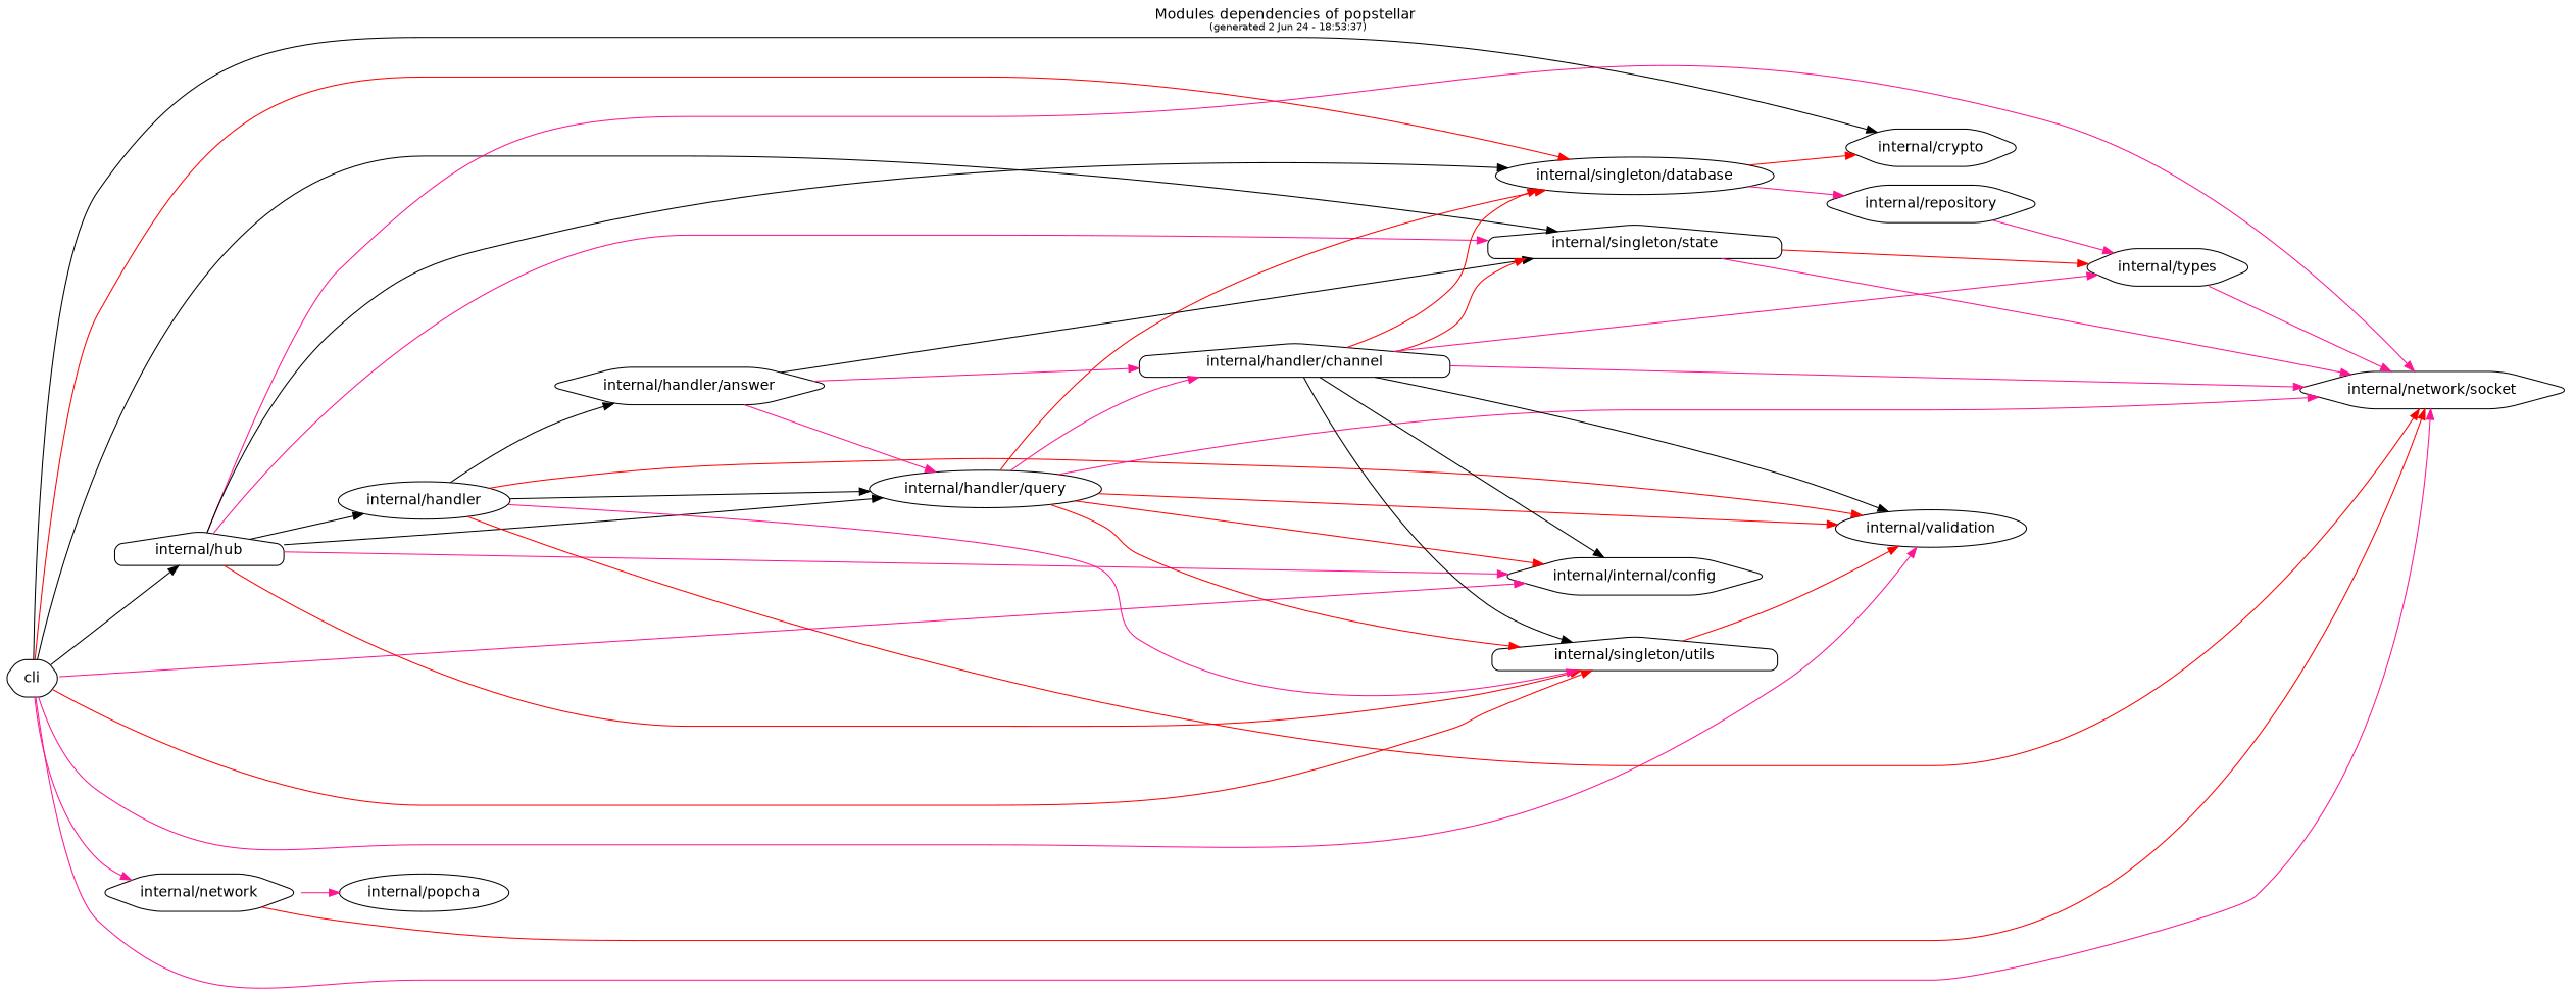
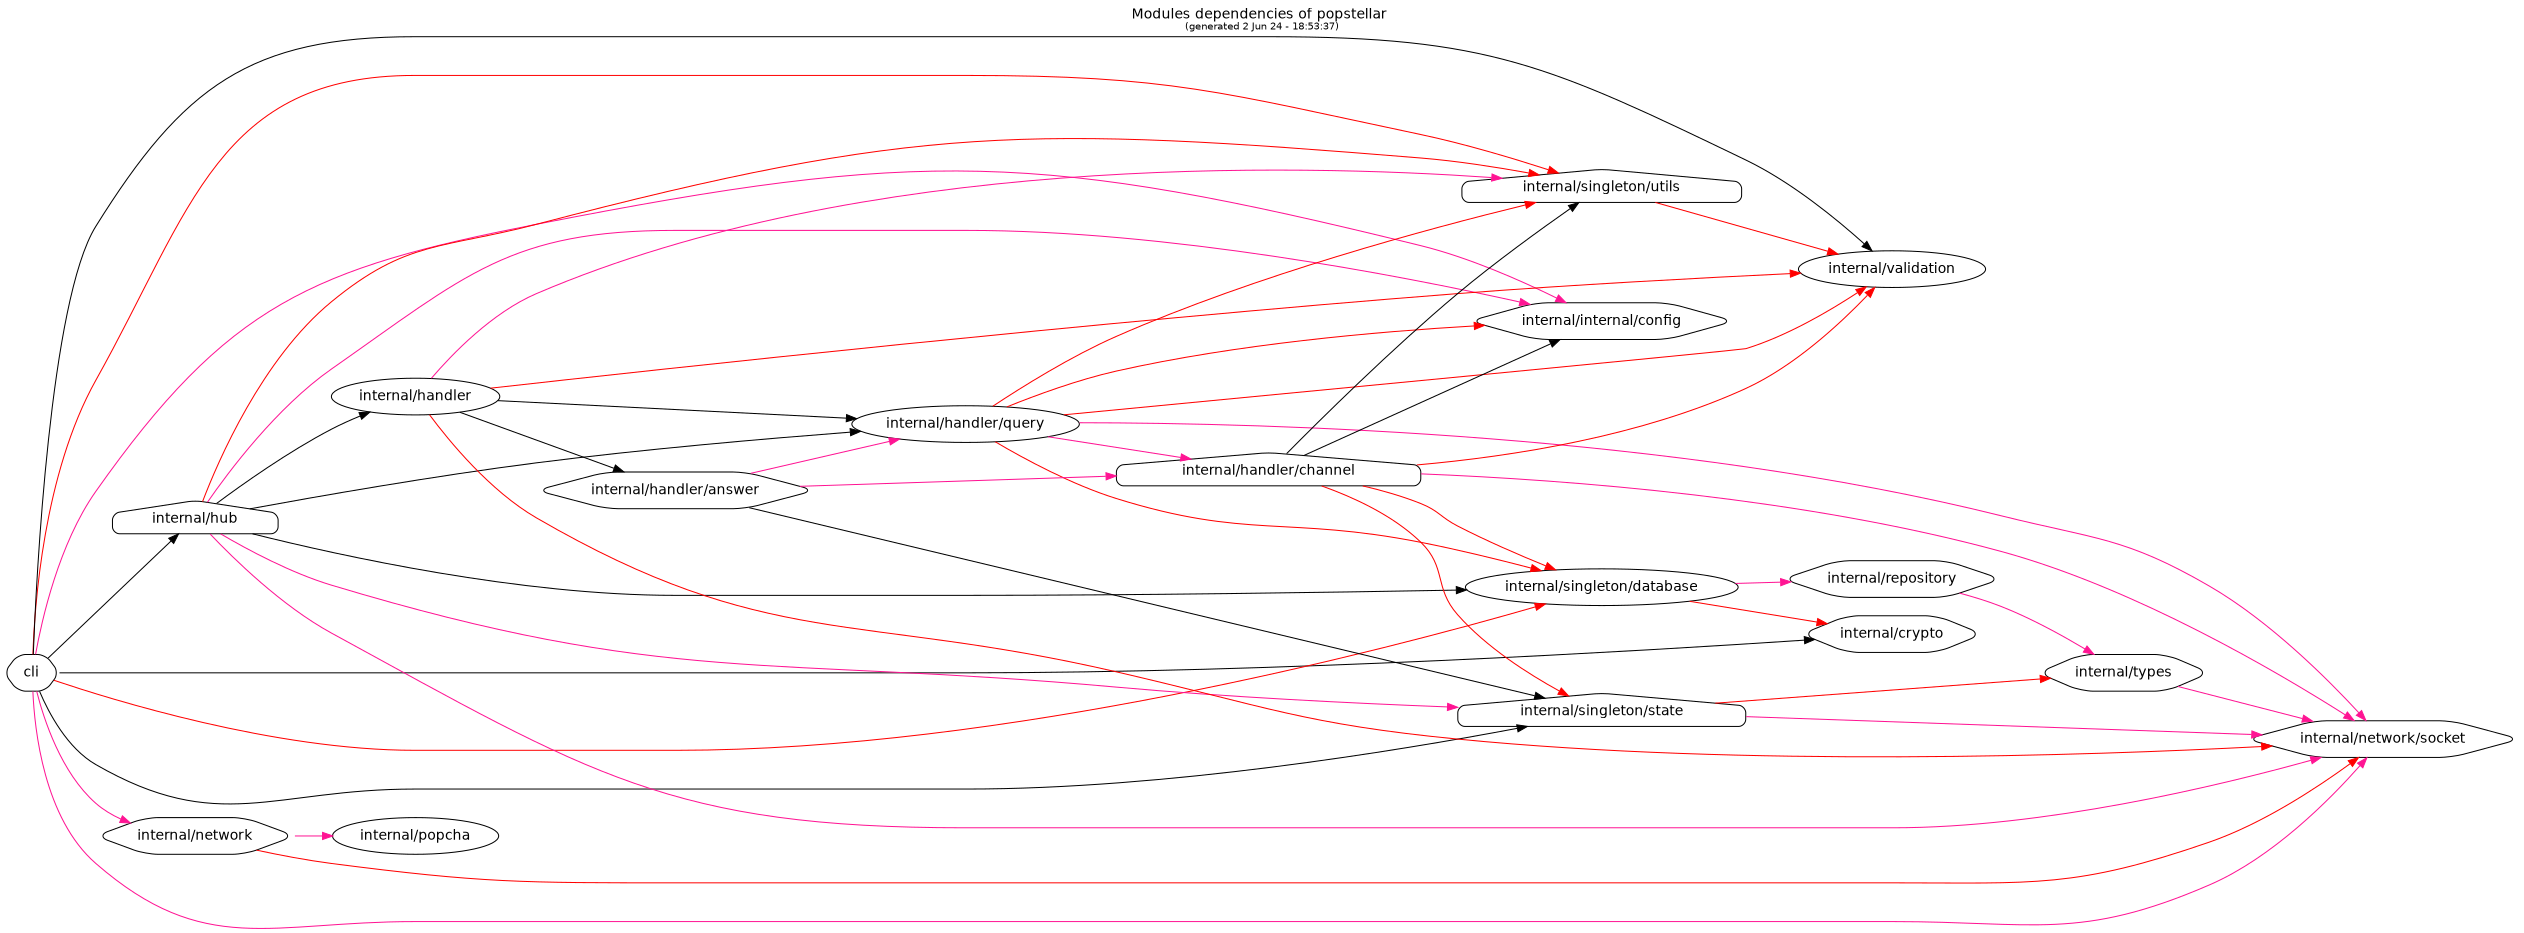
  strict digraph {
    fontname=helvetica
    label=<Modules dependencies of popstellar <font point-size='10'><br/>(generated 2 Jun 24 - 18:53:37)</font>>
    labelloc=t
    rankdir=LR
    node [fontname=helvetica shape=hexagon style=rounded]
    edge [color=deeppink fontname=helvetica minlen=1]
    cli
    "internal/crypto"
    "internal/hub" [shape=house]
    "internal/network"
    "internal/network/socket"
    n6 [label="internal/internal/config"]
    "internal/singleton/database" [shape=ellipse]
    "internal/singleton/state" [shape=house]
    "internal/singleton/utils" [shape=house]
    "internal/validation" [shape=ellipse]
    "internal/handler" [shape=ellipse]
    "internal/handler/query" [shape=ellipse]
    "internal/popcha" [shape=ellipse]
    "internal/repository"
    "internal/types"
    "internal/handler/answer"
    "internal/handler/channel" [shape=house]
    cli -> "internal/crypto" [color=black]
    cli -> "internal/hub" [color=black]
    cli -> "internal/network"
    cli -> "internal/network/socket"
    cli -> n6
    cli -> "internal/singleton/database" [color=red]
    cli -> "internal/singleton/state" [color=black]
    cli -> "internal/singleton/utils" [color=red]
-   cli -> "internal/validation"
+   cli -> "internal/validation" [color=black]
    "internal/hub" -> "internal/network/socket"
    "internal/hub" -> n6
    "internal/hub" -> "internal/singleton/database" [color=black]
    "internal/hub" -> "internal/singleton/state"
    "internal/hub" -> "internal/singleton/utils" [color=red]
    "internal/hub" -> "internal/handler" [color=black]
    "internal/hub" -> "internal/handler/query" [color=black]
    "internal/network" -> "internal/network/socket" [color=red]
    "internal/network" -> "internal/popcha"
    "internal/singleton/database" -> "internal/crypto" [color=red]
    "internal/singleton/database" -> "internal/repository"
    "internal/singleton/state" -> "internal/network/socket"
    "internal/singleton/state" -> "internal/types" [color=red]
    "internal/singleton/utils" -> "internal/validation" [color=red]
    "internal/handler" -> "internal/network/socket" [color=red]
    "internal/handler" -> "internal/singleton/utils"
    "internal/handler" -> "internal/validation" [color=red]
    "internal/handler" -> "internal/handler/query" [color=black]
    "internal/handler" -> "internal/handler/answer" [color=black]
    "internal/handler/query" -> "internal/network/socket"
    "internal/handler/query" -> n6 [color=red]
    "internal/handler/query" -> "internal/singleton/database" [color=red]
    "internal/handler/query" -> "internal/singleton/utils" [color=red]
    "internal/handler/query" -> "internal/validation" [color=red]
    "internal/handler/query" -> "internal/handler/channel"
    "internal/repository" -> "internal/types"
    "internal/types" -> "internal/network/socket"
    "internal/handler/answer" -> "internal/singleton/state" [color=black]
    "internal/handler/answer" -> "internal/handler/query"
    "internal/handler/answer" -> "internal/handler/channel"
    "internal/handler/channel" -> "internal/network/socket"
    "internal/handler/channel" -> n6 [color=black]
    "internal/handler/channel" -> "internal/singleton/database" [color=red]
    "internal/handler/channel" -> "internal/singleton/state" [color=red]
    "internal/handler/channel" -> "internal/singleton/utils" [color=black]
-   "internal/handler/channel" -> "internal/validation" [color=black]
-   "internal/handler/channel" -> "internal/types"
+   "internal/handler/channel" -> "internal/validation" [color=red]
  }
